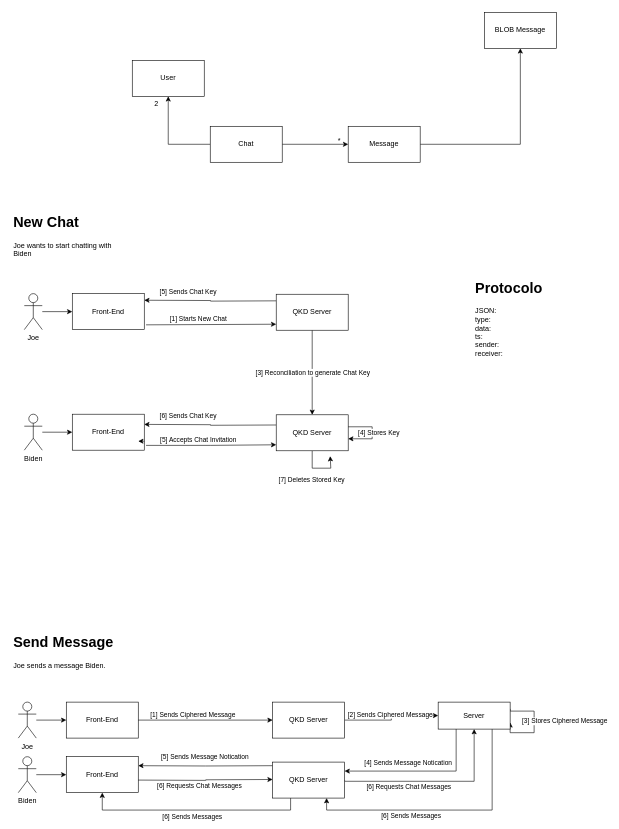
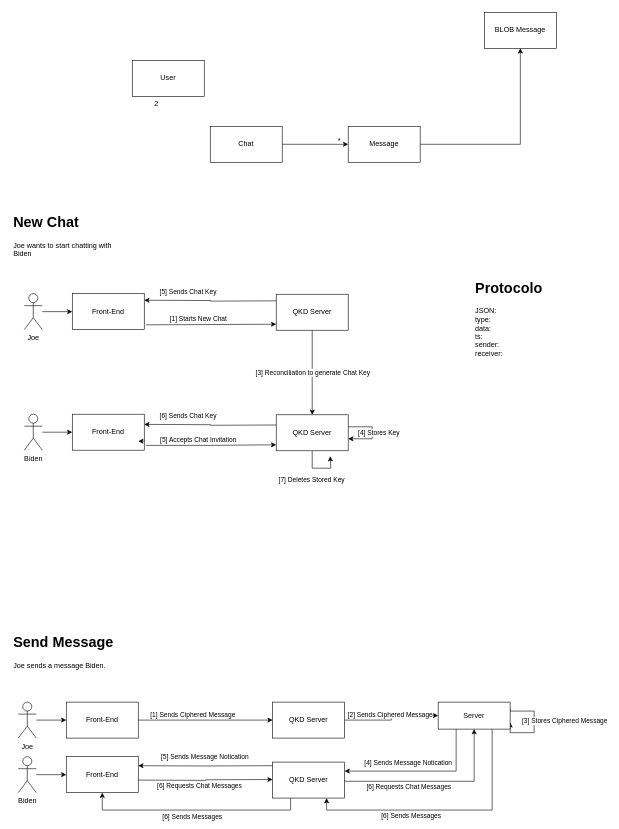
  <mxCell id="0" />
  <mxCell id="1" parent="0" />
  <mxCell id="2" style="edgeStyle=orthogonalEdgeStyle;rounded=0;orthogonalLoop=1;jettySize=auto;html=1;exitX=0;exitY=0.25;exitDx=0;exitDy=0;entryX=1;entryY=0.25;entryDx=0;entryDy=0;" edge="1" parent="1"><mxGeometry relative="1" as="geometry"><mxPoint x="460" y="501" as="sourcePoint" /><mxPoint x="240" y="500" as="targetPoint" /></mxGeometry></mxCell>
  <mxCell id="3" value="[5] Sends Chat Key" style="edgeLabel;html=1;align=center;verticalAlign=middle;resizable=0;points=[];" vertex="1" connectable="0" parent="2"><mxGeometry x="0.339" y="2" relative="1" as="geometry"><mxPoint y="-17" as="offset" /></mxGeometry></mxCell>
  <mxCell id="4" style="edgeStyle=orthogonalEdgeStyle;rounded=0;orthogonalLoop=1;jettySize=auto;html=1;exitX=0.5;exitY=1;exitDx=0;exitDy=0;entryX=0.5;entryY=0;entryDx=0;entryDy=0;" edge="1" parent="1" source="6" target="24"><mxGeometry relative="1" as="geometry" /></mxCell>
  <mxCell id="5" value="[3] Reconciliation to generate Chat Key" style="edgeLabel;html=1;align=center;verticalAlign=middle;resizable=0;points=[];" vertex="1" connectable="0" parent="4"><mxGeometry x="-0.262" y="1" relative="1" as="geometry"><mxPoint x="-1" y="18" as="offset" /></mxGeometry></mxCell>
  <mxCell id="6" value="QKD Server" style="rounded=0;whiteSpace=wrap;html=1;" vertex="1" parent="1"><mxGeometry x="460" y="490" width="120" height="60" as="geometry" /></mxCell>
  <mxCell id="7" style="edgeStyle=orthogonalEdgeStyle;rounded=0;orthogonalLoop=1;jettySize=auto;html=1;entryX=1;entryY=0.25;entryDx=0;entryDy=0;" edge="1" parent="1" target="37"><mxGeometry relative="1" as="geometry"><mxPoint x="454" y="1276" as="sourcePoint" /><mxPoint x="570" y="1270" as="targetPoint" /></mxGeometry></mxCell>
  <mxCell id="8" value="[4] Sends Message Notication" style="edgeLabel;html=1;align=center;verticalAlign=middle;resizable=0;points=[];" vertex="1" connectable="0" parent="7"><mxGeometry x="0.092" y="-2" relative="1" as="geometry"><mxPoint x="348" y="-4" as="offset" /></mxGeometry></mxCell>
  <mxCell id="9" style="edgeStyle=orthogonalEdgeStyle;rounded=0;orthogonalLoop=1;jettySize=auto;html=1;exitX=1;exitY=0.25;exitDx=0;exitDy=0;entryX=1;entryY=0.75;entryDx=0;entryDy=0;" edge="1" parent="1" source="13" target="13"><mxGeometry relative="1" as="geometry"><mxPoint x="880" y="1220" as="targetPoint" /><Array as="points"><mxPoint x="890" y="1185" /><mxPoint x="890" y="1221" /><mxPoint x="850" y="1221" /></Array></mxGeometry></mxCell>
  <mxCell id="10" value="[3] Stores Ciphered Message" style="edgeLabel;html=1;align=center;verticalAlign=middle;resizable=0;points=[];" vertex="1" connectable="0" parent="9"><mxGeometry x="-0.236" y="-1" relative="1" as="geometry"><mxPoint x="51" y="8" as="offset" /></mxGeometry></mxCell>
  <mxCell id="11" style="edgeStyle=orthogonalEdgeStyle;rounded=0;orthogonalLoop=1;jettySize=auto;html=1;exitX=0.75;exitY=1;exitDx=0;exitDy=0;entryX=0.75;entryY=1;entryDx=0;entryDy=0;" edge="1" parent="1" source="13" target="59"><mxGeometry relative="1" as="geometry" /></mxCell>
  <mxCell id="12" value="[6] Sends Messages" style="edgeLabel;html=1;align=center;verticalAlign=middle;resizable=0;points=[];" vertex="1" connectable="0" parent="11"><mxGeometry x="0.257" y="3" relative="1" as="geometry"><mxPoint y="6" as="offset" /></mxGeometry></mxCell>
  <mxCell id="13" value="Server" style="rounded=0;whiteSpace=wrap;html=1;" vertex="1" parent="1"><mxGeometry x="730" y="1170" width="120" height="45" as="geometry" /></mxCell>
  <mxCell id="14" style="edgeStyle=orthogonalEdgeStyle;rounded=0;orthogonalLoop=1;jettySize=auto;html=1;entryX=0;entryY=0.5;entryDx=0;entryDy=0;exitX=1.025;exitY=0.867;exitDx=0;exitDy=0;exitPerimeter=0;" edge="1" parent="1" source="16"><mxGeometry relative="1" as="geometry"><mxPoint x="300" y="540" as="sourcePoint" /><mxPoint x="460" y="540" as="targetPoint" /><Array as="points"><mxPoint x="460" y="541" /></Array></mxGeometry></mxCell>
  <mxCell id="15" value="[1] Starts New Chat" style="edgeLabel;html=1;align=center;verticalAlign=middle;resizable=0;points=[];" vertex="1" connectable="0" parent="14"><mxGeometry x="-0.235" y="1" relative="1" as="geometry"><mxPoint x="4" y="-9" as="offset" /></mxGeometry></mxCell>
  <mxCell id="16" value="Front-End" style="rounded=0;whiteSpace=wrap;html=1;" vertex="1" parent="1"><mxGeometry x="120" y="489" width="120" height="60" as="geometry" /></mxCell>
  <mxCell id="17" style="edgeStyle=orthogonalEdgeStyle;rounded=0;orthogonalLoop=1;jettySize=auto;html=1;entryX=0;entryY=0.5;entryDx=0;entryDy=0;" edge="1" parent="1" source="18" target="16"><mxGeometry relative="1" as="geometry" /></mxCell>
  <mxCell id="18" value="Joe" style="shape=umlActor;verticalLabelPosition=bottom;verticalAlign=top;html=1;" vertex="1" parent="1"><mxGeometry x="40" y="489" width="30" height="60" as="geometry" /></mxCell>
  <mxCell id="19" value="&lt;h1 style=&quot;margin-top: 0px;&quot;&gt;New Chat&lt;/h1&gt;&lt;div&gt;Joe wants to start chatting with Biden&lt;/div&gt;" style="text;html=1;whiteSpace=wrap;overflow=hidden;rounded=0;" vertex="1" parent="1"><mxGeometry x="20" y="350" width="180" height="120" as="geometry" /></mxCell>
  <mxCell id="20" style="edgeStyle=orthogonalEdgeStyle;rounded=0;orthogonalLoop=1;jettySize=auto;html=1;exitX=0;exitY=0.25;exitDx=0;exitDy=0;entryX=1;entryY=0.25;entryDx=0;entryDy=0;" edge="1" parent="1"><mxGeometry relative="1" as="geometry"><mxPoint x="460" y="708" as="sourcePoint" /><mxPoint x="240" y="707" as="targetPoint" /></mxGeometry></mxCell>
  <mxCell id="21" value="[6] Sends Chat Key" style="edgeLabel;html=1;align=center;verticalAlign=middle;resizable=0;points=[];" vertex="1" connectable="0" parent="20"><mxGeometry x="0.339" y="2" relative="1" as="geometry"><mxPoint y="-17" as="offset" /></mxGeometry></mxCell>
  <mxCell id="22" style="edgeStyle=orthogonalEdgeStyle;rounded=0;orthogonalLoop=1;jettySize=auto;html=1;" edge="1" parent="1" source="24"><mxGeometry relative="1" as="geometry"><mxPoint x="550" y="760" as="targetPoint" /><Array as="points"><mxPoint x="520" y="780" /><mxPoint x="551" y="780" /></Array></mxGeometry></mxCell>
  <mxCell id="23" value="[7] Deletes Stored Key" style="edgeLabel;html=1;align=center;verticalAlign=middle;resizable=0;points=[];" vertex="1" connectable="0" parent="22"><mxGeometry x="-0.213" y="-1" relative="1" as="geometry"><mxPoint x="-4" y="18" as="offset" /></mxGeometry></mxCell>
  <mxCell id="24" value="QKD Server" style="rounded=0;whiteSpace=wrap;html=1;" vertex="1" parent="1"><mxGeometry x="460" y="691" width="120" height="60" as="geometry" /></mxCell>
  <mxCell id="25" style="edgeStyle=orthogonalEdgeStyle;rounded=0;orthogonalLoop=1;jettySize=auto;html=1;entryX=0;entryY=0.5;entryDx=0;entryDy=0;exitX=1.025;exitY=0.867;exitDx=0;exitDy=0;exitPerimeter=0;" edge="1" parent="1" source="27"><mxGeometry relative="1" as="geometry"><mxPoint x="300" y="741" as="sourcePoint" /><mxPoint x="460" y="741" as="targetPoint" /></mxGeometry></mxCell>
  <mxCell id="26" value="[5] Accepts Chat Invitation" style="edgeLabel;html=1;align=center;verticalAlign=middle;resizable=0;points=[];" vertex="1" connectable="0" parent="25"><mxGeometry x="-0.235" y="1" relative="1" as="geometry"><mxPoint x="4" y="-9" as="offset" /></mxGeometry></mxCell>
  <mxCell id="27" value="Front-End" style="rounded=0;whiteSpace=wrap;html=1;" vertex="1" parent="1"><mxGeometry x="120" y="690" width="120" height="60" as="geometry" /></mxCell>
  <mxCell id="28" style="edgeStyle=orthogonalEdgeStyle;rounded=0;orthogonalLoop=1;jettySize=auto;html=1;entryX=0;entryY=0.5;entryDx=0;entryDy=0;" edge="1" parent="1" source="29" target="27"><mxGeometry relative="1" as="geometry" /></mxCell>
  <mxCell id="29" value="Biden" style="shape=umlActor;verticalLabelPosition=bottom;verticalAlign=top;html=1;" vertex="1" parent="1"><mxGeometry x="40" y="690" width="30" height="60" as="geometry" /></mxCell>
  <mxCell id="30" style="edgeStyle=orthogonalEdgeStyle;rounded=0;orthogonalLoop=1;jettySize=auto;html=1;elbow=horizontal;" edge="1" parent="1" source="24" target="24"><mxGeometry relative="1" as="geometry"><Array as="points"><mxPoint x="620" y="721" /></Array></mxGeometry></mxCell>
  <mxCell id="31" value="[4] Stores Key" style="edgeLabel;html=1;align=center;verticalAlign=middle;resizable=0;points=[];" vertex="1" connectable="0" parent="30"><mxGeometry x="-0.493" y="2" relative="1" as="geometry"><mxPoint x="25" y="11" as="offset" /></mxGeometry></mxCell>
  <mxCell id="32" style="edgeStyle=orthogonalEdgeStyle;rounded=0;orthogonalLoop=1;jettySize=auto;html=1;entryX=0;entryY=0.5;entryDx=0;entryDy=0;exitX=1;exitY=0.5;exitDx=0;exitDy=0;" edge="1" parent="1" source="54" target="13"><mxGeometry relative="1" as="geometry"><mxPoint x="290" y="1111" as="sourcePoint" /><mxPoint x="450" y="1111" as="targetPoint" /><Array as="points" /></mxGeometry></mxCell>
  <mxCell id="33" value="Front-End" style="rounded=0;whiteSpace=wrap;html=1;" vertex="1" parent="1"><mxGeometry x="110" y="1170" width="120" height="60" as="geometry" /></mxCell>
  <mxCell id="34" style="edgeStyle=orthogonalEdgeStyle;rounded=0;orthogonalLoop=1;jettySize=auto;html=1;entryX=0;entryY=0.5;entryDx=0;entryDy=0;" edge="1" parent="1" source="35" target="33"><mxGeometry relative="1" as="geometry" /></mxCell>
  <mxCell id="35" value="Joe" style="shape=umlActor;verticalLabelPosition=bottom;verticalAlign=top;html=1;" vertex="1" parent="1"><mxGeometry x="30" y="1170" width="30" height="60" as="geometry" /></mxCell>
  <mxCell id="36" style="edgeStyle=orthogonalEdgeStyle;rounded=0;orthogonalLoop=1;jettySize=auto;html=1;exitX=1;exitY=0.5;exitDx=0;exitDy=0;entryX=0.5;entryY=1;entryDx=0;entryDy=0;" edge="1" parent="1" source="59" target="13"><mxGeometry relative="1" as="geometry"><mxPoint x="230" y="1301" as="sourcePoint" /><mxPoint x="790" y="1240" as="targetPoint" /><Array as="points"><mxPoint x="790" y="1302" /></Array></mxGeometry></mxCell>
  <mxCell id="37" value="Front-End" style="rounded=0;whiteSpace=wrap;html=1;" vertex="1" parent="1"><mxGeometry x="110" y="1261" width="120" height="60" as="geometry" /></mxCell>
  <mxCell id="38" style="edgeStyle=orthogonalEdgeStyle;rounded=0;orthogonalLoop=1;jettySize=auto;html=1;entryX=0;entryY=0.5;entryDx=0;entryDy=0;" edge="1" parent="1" source="39" target="37"><mxGeometry relative="1" as="geometry" /></mxCell>
  <mxCell id="39" value="Biden" style="shape=umlActor;verticalLabelPosition=bottom;verticalAlign=top;html=1;" vertex="1" parent="1"><mxGeometry x="30" y="1261" width="30" height="60" as="geometry" /></mxCell>
  <mxCell id="40" style="edgeStyle=orthogonalEdgeStyle;rounded=0;orthogonalLoop=1;jettySize=auto;html=1;exitX=1;exitY=0.75;exitDx=0;exitDy=0;entryX=0.917;entryY=0.759;entryDx=0;entryDy=0;entryPerimeter=0;" edge="1" parent="1" source="27" target="27"><mxGeometry relative="1" as="geometry" /></mxCell>
  <mxCell id="41" value="&lt;h1 style=&quot;margin-top: 0px;&quot;&gt;Send Message&lt;/h1&gt;&lt;p&gt;Joe sends a message Biden.&lt;/p&gt;" style="text;html=1;whiteSpace=wrap;overflow=hidden;rounded=0;" vertex="1" parent="1"><mxGeometry x="20" y="1050" width="180" height="80" as="geometry" /></mxCell>
  <mxCell id="42" value="&lt;h1 style=&quot;margin-top: 0px;&quot;&gt;Protocolo&lt;/h1&gt;&lt;div&gt;JSON:&lt;br&gt;type:&lt;br&gt;data:&lt;br&gt;ts:&lt;br&gt;sender:&lt;/div&gt;&lt;div&gt;receiver:&lt;/div&gt;&lt;div&gt;&lt;br&gt;&lt;/div&gt;&lt;div&gt;&lt;br&gt;&lt;/div&gt;" style="text;html=1;whiteSpace=wrap;overflow=hidden;rounded=0;" vertex="1" parent="1"><mxGeometry x="790" y="459" width="220" height="161" as="geometry" /></mxCell>
  <mxCell id="43" style="edgeStyle=orthogonalEdgeStyle;rounded=0;orthogonalLoop=1;jettySize=auto;html=1;entryX=0;entryY=0.5;entryDx=0;entryDy=0;" edge="1" parent="1" source="45" target="47"><mxGeometry relative="1" as="geometry" /></mxCell>
- <mxCell id="44" style="edgeStyle=orthogonalEdgeStyle;rounded=0;orthogonalLoop=1;jettySize=auto;html=1;" edge="1" parent="1" source="45" target="49"><mxGeometry relative="1" as="geometry" /></mxCell>
  <mxCell id="45" value="Chat" style="rounded=0;whiteSpace=wrap;html=1;" vertex="1" parent="1"><mxGeometry x="350" y="210" width="120" height="60" as="geometry" /></mxCell>
  <mxCell id="46" style="edgeStyle=orthogonalEdgeStyle;rounded=0;orthogonalLoop=1;jettySize=auto;html=1;entryX=0.5;entryY=1;entryDx=0;entryDy=0;" edge="1" parent="1" source="47" target="51"><mxGeometry relative="1" as="geometry" /></mxCell>
  <mxCell id="47" value="Message" style="rounded=0;whiteSpace=wrap;html=1;" vertex="1" parent="1"><mxGeometry x="580" y="210" width="120" height="60" as="geometry" /></mxCell>
  <mxCell id="48" value="*" style="text;html=1;align=center;verticalAlign=middle;resizable=0;points=[];autosize=1;strokeColor=none;fillColor=none;" vertex="1" parent="1"><mxGeometry x="550" y="220" width="30" height="30" as="geometry" /></mxCell>
  <mxCell id="49" value="User" style="rounded=0;whiteSpace=wrap;html=1;" vertex="1" parent="1"><mxGeometry x="220" y="100" width="120" height="60" as="geometry" /></mxCell>
  <mxCell id="50" value="2" style="text;html=1;align=center;verticalAlign=middle;resizable=0;points=[];autosize=1;strokeColor=none;fillColor=none;" vertex="1" parent="1"><mxGeometry x="245" y="158" width="30" height="30" as="geometry" /></mxCell>
  <mxCell id="51" value="BLOB Message" style="rounded=0;whiteSpace=wrap;html=1;" vertex="1" parent="1"><mxGeometry x="807" y="20" width="120" height="60" as="geometry" /></mxCell>
  <mxCell id="52" value="" style="edgeStyle=orthogonalEdgeStyle;rounded=0;orthogonalLoop=1;jettySize=auto;html=1;entryX=0;entryY=0.5;entryDx=0;entryDy=0;exitX=1;exitY=0.5;exitDx=0;exitDy=0;" edge="1" parent="1" source="33" target="54"><mxGeometry relative="1" as="geometry"><mxPoint x="230" y="1200" as="sourcePoint" /><mxPoint x="730" y="1200" as="targetPoint" /><Array as="points" /></mxGeometry></mxCell>
  <mxCell id="53" value="[1] Sends Ciphered Message" style="edgeLabel;html=1;align=center;verticalAlign=middle;resizable=0;points=[];" vertex="1" connectable="0" parent="52"><mxGeometry x="-0.235" y="1" relative="1" as="geometry"><mxPoint x="4" y="-9" as="offset" /></mxGeometry></mxCell>
  <mxCell id="54" value="QKD Server" style="rounded=0;whiteSpace=wrap;html=1;" vertex="1" parent="1"><mxGeometry x="454" y="1170" width="120" height="60" as="geometry" /></mxCell>
  <mxCell id="55" value="" style="edgeStyle=orthogonalEdgeStyle;rounded=0;orthogonalLoop=1;jettySize=auto;html=1;exitX=0.25;exitY=1;exitDx=0;exitDy=0;entryX=1;entryY=0.25;entryDx=0;entryDy=0;" edge="1" parent="1" source="13" target="59"><mxGeometry relative="1" as="geometry"><mxPoint x="760" y="1230" as="sourcePoint" /><mxPoint x="230" y="1276" as="targetPoint" /></mxGeometry></mxCell>
  <mxCell id="56" value="" style="edgeStyle=orthogonalEdgeStyle;rounded=0;orthogonalLoop=1;jettySize=auto;html=1;exitX=1;exitY=0.5;exitDx=0;exitDy=0;entryX=0;entryY=0.5;entryDx=0;entryDy=0;" edge="1" parent="1"><mxGeometry relative="1" as="geometry"><mxPoint x="230" y="1300" as="sourcePoint" /><mxPoint x="454" y="1299" as="targetPoint" /><Array as="points" /></mxGeometry></mxCell>
  <mxCell id="57" value="[6] Requests Chat Messages" style="edgeLabel;html=1;align=center;verticalAlign=middle;resizable=0;points=[];" vertex="1" connectable="0" parent="56"><mxGeometry x="-0.294" y="1" relative="1" as="geometry"><mxPoint x="22" y="10" as="offset" /></mxGeometry></mxCell>
  <mxCell id="58" style="edgeStyle=orthogonalEdgeStyle;rounded=0;orthogonalLoop=1;jettySize=auto;html=1;exitX=0.25;exitY=1;exitDx=0;exitDy=0;entryX=0.5;entryY=1;entryDx=0;entryDy=0;" edge="1" parent="1" source="59" target="37"><mxGeometry relative="1" as="geometry" /></mxCell>
  <mxCell id="59" value="QKD Server" style="rounded=0;whiteSpace=wrap;html=1;" vertex="1" parent="1"><mxGeometry x="454" y="1270" width="120" height="60" as="geometry" /></mxCell>
  <mxCell id="60" value="[5] Sends Message Notication" style="edgeLabel;html=1;align=center;verticalAlign=middle;resizable=0;points=[];" vertex="1" connectable="0" parent="1"><mxGeometry x="340.005" y="1261" as="geometry" /></mxCell>
  <mxCell id="61" value="[6] Requests Chat Messages" style="edgeLabel;html=1;align=center;verticalAlign=middle;resizable=0;points=[];" vertex="1" connectable="0" parent="1"><mxGeometry x="680.004" y="1310.005" as="geometry" /></mxCell>
  <mxCell id="62" value="[6] Sends Messages" style="edgeLabel;html=1;align=center;verticalAlign=middle;resizable=0;points=[];" vertex="1" connectable="0" parent="1"><mxGeometry x="319.999" y="1360" as="geometry" /></mxCell>
  <mxCell id="63" value="[2] Sends Ciphered Message" style="edgeLabel;html=1;align=center;verticalAlign=middle;resizable=0;points=[];" vertex="1" connectable="0" parent="1"><mxGeometry x="649.996" y="1190" as="geometry" /></mxCell>
